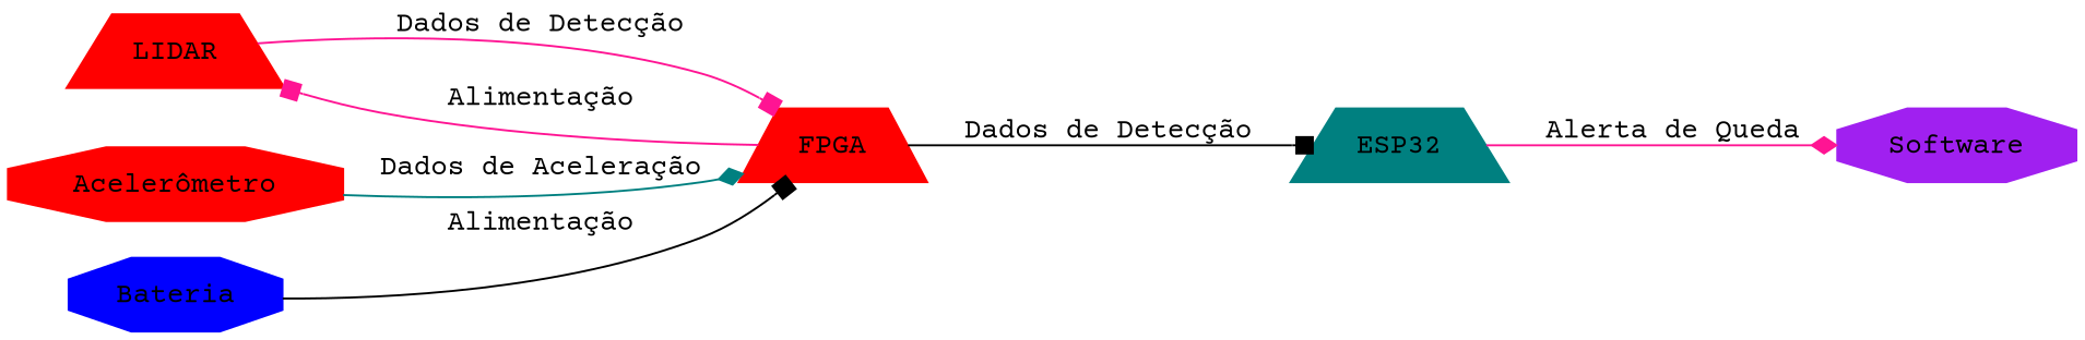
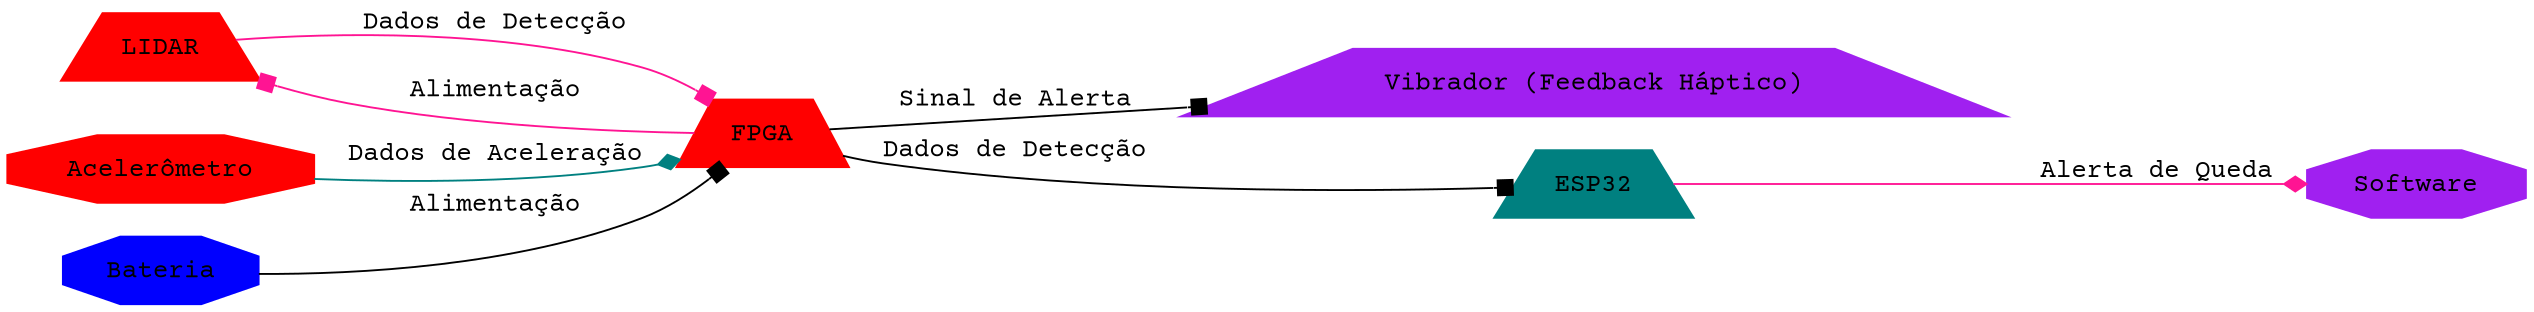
  digraph {
    rankdir=LR
    fontname="Courier Prime"
    node [border=2 color=red shape=trapezium style=filled fontname="Courier Prime"]
    edge [color=deeppink arrowhead=box fontname="Courier Prime"]
    n1 [label=LIDAR]
    n2 [label=FPGA]
+   n3 [color=purple label="Vibrador (Feedback Háptico)"]
    n4 [color=teal label=ESP32]
    n5 [color=purple label=Software shape=octagon]
    n6 [label="Acelerômetro" shape=octagon]
    n7 [color=blue label=Bateria shape=octagon]
    n1 -> n2 [label="Dados de Detecção"]
    n2 -> n1 [label="Alimentação"]
+   n2 -> n3 [label="Sinal de Alerta" color=black]
    n2 -> n4 [label="Dados de Detecção" color=black]
    n4 -> n5 [label="Alerta de Queda" arrowhead=diamond]
    n6 -> n2 [label="Dados de Aceleração" color=teal arrowhead=diamond]
    n7 -> n2 [label="Alimentação" color=black]
  }
